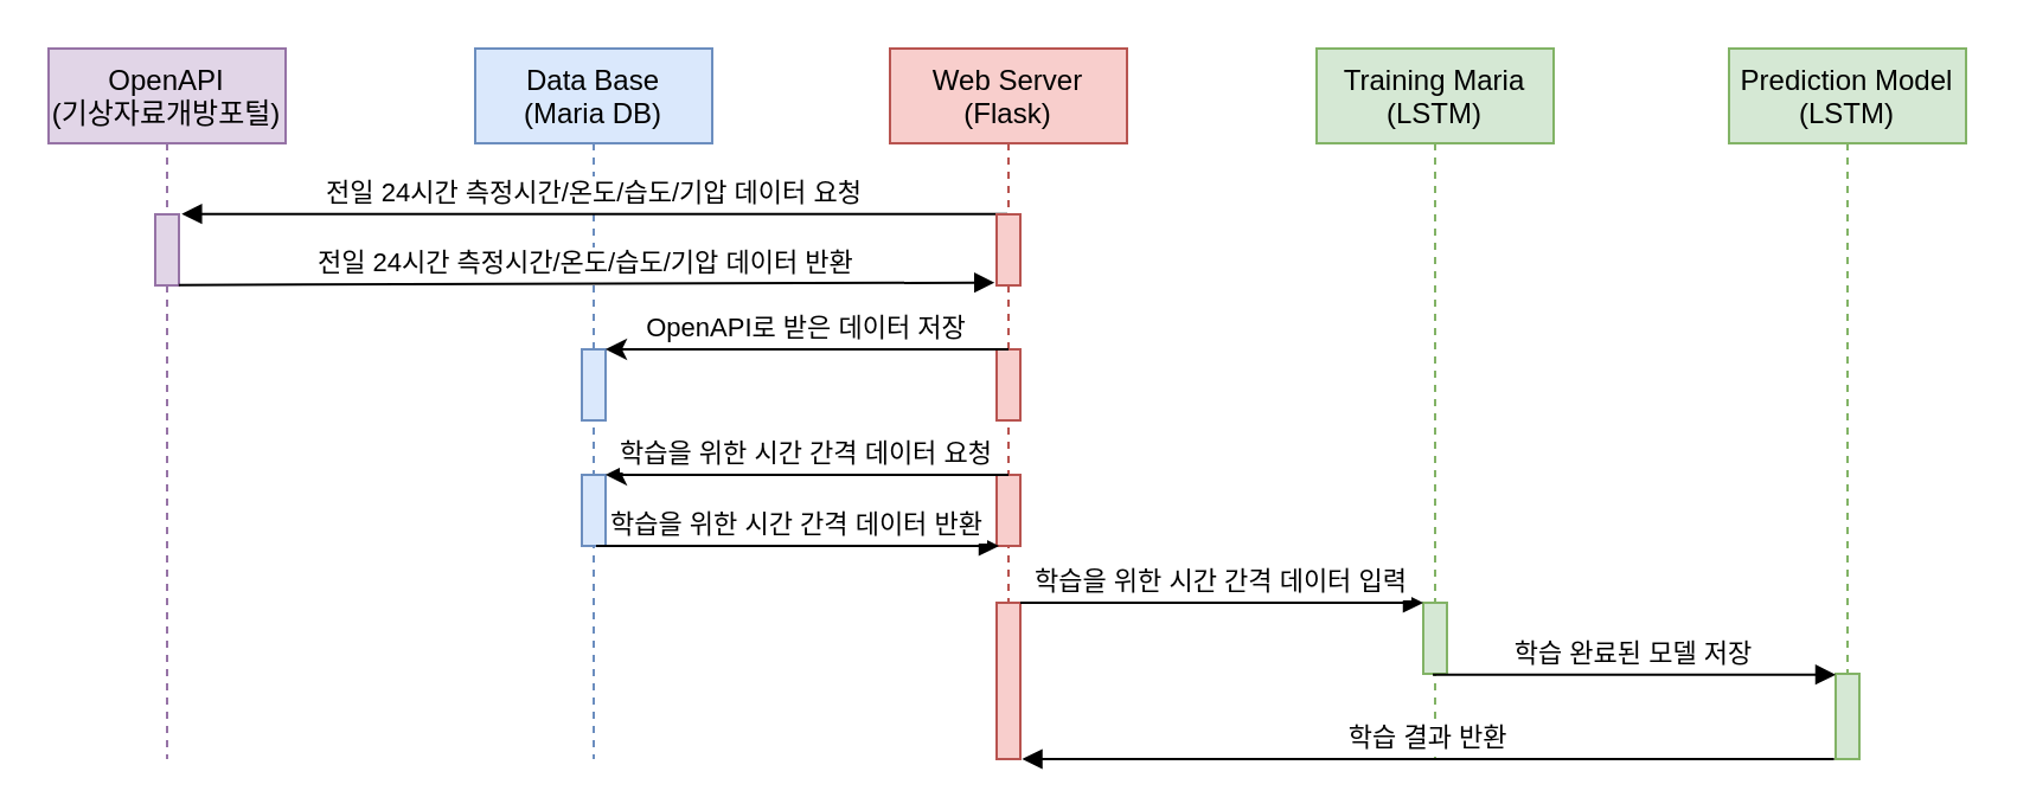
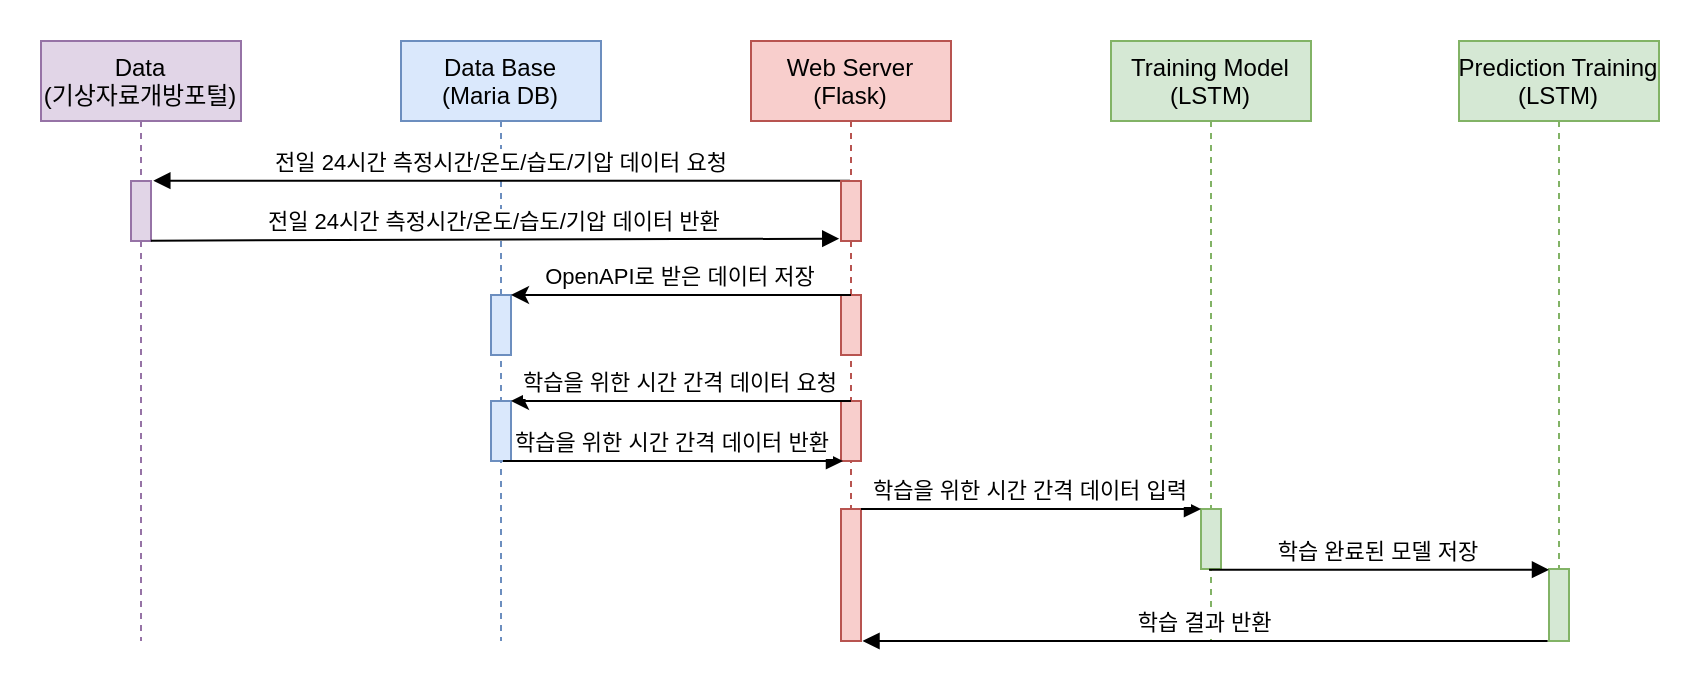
  <mxCell id="0" />
  <mxCell id="1" parent="0" />
- <mxCell id="2" value="OpenAPI&#10;(기상자료개방포털)" style="shape=umlLifeline;perimeter=lifelinePerimeter;container=1;collapsible=0;recursiveResize=0;rounded=0;shadow=0;strokeWidth=1;fillColor=#e1d5e7;strokeColor=#9673a6;" vertex="1" parent="1"><mxGeometry x="20" y="20" width="100" height="300" as="geometry" /></mxCell>
+ <mxCell id="2" value="Data&#10;(기상자료개방포털)" style="shape=umlLifeline;perimeter=lifelinePerimeter;container=1;collapsible=0;recursiveResize=0;rounded=0;shadow=0;strokeWidth=1;fillColor=#e1d5e7;strokeColor=#9673a6;" vertex="1" parent="1"><mxGeometry x="20" y="20" width="100" height="300" as="geometry" /></mxCell>
  <mxCell id="3" value="" style="points=[];perimeter=orthogonalPerimeter;rounded=0;shadow=0;strokeWidth=1;fillColor=#e1d5e7;strokeColor=#9673a6;" vertex="1" parent="2"><mxGeometry x="45" y="70" width="10" height="30" as="geometry" /></mxCell>
  <mxCell id="4" value="Data Base&#10;(Maria DB)" style="shape=umlLifeline;perimeter=lifelinePerimeter;container=1;collapsible=0;recursiveResize=0;rounded=0;shadow=0;strokeWidth=1;fillColor=#dae8fc;strokeColor=#6c8ebf;" vertex="1" parent="1"><mxGeometry x="200" y="20" width="100" height="300" as="geometry" /></mxCell>
  <mxCell id="5" value="" style="points=[];perimeter=orthogonalPerimeter;rounded=0;shadow=0;strokeWidth=1;fillColor=#dae8fc;strokeColor=#6c8ebf;" vertex="1" parent="4"><mxGeometry x="45" y="127" width="10" height="30" as="geometry" /></mxCell>
  <mxCell id="6" value="전일 24시간 측정시간/온도/습도/기압 데이터 반환" style="verticalAlign=bottom;endArrow=block;entryX=-0.087;entryY=0.961;shadow=0;strokeWidth=1;entryDx=0;entryDy=0;entryPerimeter=0;exitX=0.991;exitY=0.994;exitDx=0;exitDy=0;exitPerimeter=0;" edge="1" parent="1" source="3" target="9"><mxGeometry relative="1" as="geometry"><mxPoint x="175" y="100" as="sourcePoint" /></mxGeometry></mxCell>
  <mxCell id="7" value="전일 24시간 측정시간/온도/습도/기압 데이터 요청" style="verticalAlign=bottom;endArrow=block;entryX=1.116;entryY=-0.006;shadow=0;strokeWidth=1;entryDx=0;entryDy=0;entryPerimeter=0;" edge="1" parent="1" source="8" target="3"><mxGeometry relative="1" as="geometry"><mxPoint x="361" y="120" as="sourcePoint" /><mxPoint x="80" y="140" as="targetPoint" /></mxGeometry></mxCell>
  <mxCell id="8" value="Web Server&#10;(Flask)" style="shape=umlLifeline;perimeter=lifelinePerimeter;container=1;collapsible=0;recursiveResize=0;rounded=0;shadow=0;strokeWidth=1;fillColor=#f8cecc;strokeColor=#b85450;" vertex="1" parent="1"><mxGeometry x="375" y="20" width="100" height="300" as="geometry" /></mxCell>
  <mxCell id="9" value="" style="points=[];perimeter=orthogonalPerimeter;rounded=0;shadow=0;strokeWidth=1;fillColor=#f8cecc;strokeColor=#b85450;" vertex="1" parent="8"><mxGeometry x="45" y="70" width="10" height="30" as="geometry" /></mxCell>
  <mxCell id="10" value="" style="points=[];perimeter=orthogonalPerimeter;rounded=0;shadow=0;strokeWidth=1;fillColor=#f8cecc;strokeColor=#b85450;" vertex="1" parent="8"><mxGeometry x="45" y="127" width="10" height="30" as="geometry" /></mxCell>
  <mxCell id="11" value="" style="points=[];perimeter=orthogonalPerimeter;rounded=0;shadow=0;strokeWidth=1;fillColor=#dae8fc;strokeColor=#6c8ebf;" vertex="1" parent="8"><mxGeometry x="-130" y="180" width="10" height="30" as="geometry" /></mxCell>
  <mxCell id="12" value="" style="points=[];perimeter=orthogonalPerimeter;rounded=0;shadow=0;strokeWidth=1;fillColor=#f8cecc;strokeColor=#b85450;" vertex="1" parent="8"><mxGeometry x="45" y="180" width="10" height="30" as="geometry" /></mxCell>
  <mxCell id="13" value="OpenAPI로 받은 데이터 저장" style="verticalAlign=bottom;endArrow=none;entryX=0;entryY=0;shadow=0;strokeWidth=1;startArrow=classic;startFill=1;endFill=0;" edge="1" parent="8"><mxGeometry relative="1" as="geometry"><mxPoint x="-120" y="127.0" as="sourcePoint" /><mxPoint x="50" y="127.0" as="targetPoint" /></mxGeometry></mxCell>
  <mxCell id="14" value="" style="points=[];perimeter=orthogonalPerimeter;rounded=0;shadow=0;strokeWidth=1;fillColor=#f8cecc;strokeColor=#b85450;" vertex="1" parent="8"><mxGeometry x="45" y="234" width="10" height="66" as="geometry" /></mxCell>
- <mxCell id="15" value="Training Maria&#10;(LSTM)" style="shape=umlLifeline;perimeter=lifelinePerimeter;container=1;collapsible=0;recursiveResize=0;rounded=0;shadow=0;strokeWidth=1;fillColor=#d5e8d4;strokeColor=#82b366;" vertex="1" parent="1"><mxGeometry x="555" y="20" width="100" height="300" as="geometry" /></mxCell>
+ <mxCell id="15" value="Training Model&#10;(LSTM)" style="shape=umlLifeline;perimeter=lifelinePerimeter;container=1;collapsible=0;recursiveResize=0;rounded=0;shadow=0;strokeWidth=1;fillColor=#d5e8d4;strokeColor=#82b366;" vertex="1" parent="1"><mxGeometry x="555" y="20" width="100" height="300" as="geometry" /></mxCell>
  <mxCell id="16" value="" style="points=[];perimeter=orthogonalPerimeter;rounded=0;shadow=0;strokeWidth=1;fillColor=#d5e8d4;strokeColor=#82b366;" vertex="1" parent="15"><mxGeometry x="45" y="234" width="10" height="30" as="geometry" /></mxCell>
- <mxCell id="17" value="Prediction Model&#10;(LSTM)" style="shape=umlLifeline;perimeter=lifelinePerimeter;container=1;collapsible=0;recursiveResize=0;rounded=0;shadow=0;strokeWidth=1;fillColor=#d5e8d4;strokeColor=#82b366;" vertex="1" parent="1"><mxGeometry x="729" y="20" width="100" height="300" as="geometry" /></mxCell>
+ <mxCell id="17" value="Prediction Training&#10;(LSTM)" style="shape=umlLifeline;perimeter=lifelinePerimeter;container=1;collapsible=0;recursiveResize=0;rounded=0;shadow=0;strokeWidth=1;fillColor=#d5e8d4;strokeColor=#82b366;" vertex="1" parent="1"><mxGeometry x="729" y="20" width="100" height="300" as="geometry" /></mxCell>
  <mxCell id="18" value="" style="points=[];perimeter=orthogonalPerimeter;rounded=0;shadow=0;strokeWidth=1;fillColor=#d5e8d4;strokeColor=#82b366;" vertex="1" parent="17"><mxGeometry x="45" y="264" width="10" height="36" as="geometry" /></mxCell>
  <mxCell id="19" value="학습 완료된 모델 저장" style="verticalAlign=bottom;endArrow=block;entryX=0;entryY=0;shadow=0;strokeWidth=1;" edge="1" parent="17"><mxGeometry relative="1" as="geometry"><mxPoint x="-125" y="264.37" as="sourcePoint" /><mxPoint x="45" y="264.37" as="targetPoint" /></mxGeometry></mxCell>
  <mxCell id="20" value="학습을 위한 시간 간격 데이터 반환" style="verticalAlign=bottom;endArrow=block;entryX=0;entryY=0;shadow=0;strokeWidth=1;" edge="1" parent="1"><mxGeometry relative="1" as="geometry"><mxPoint x="251" y="230" as="sourcePoint" /><mxPoint x="421" y="230" as="targetPoint" /></mxGeometry></mxCell>
  <mxCell id="21" value="학습을 위한 시간 간격 데이터 요청" style="verticalAlign=bottom;endArrow=none;entryX=0;entryY=0;shadow=0;strokeWidth=1;startArrow=classic;startFill=1;endFill=0;" edge="1" parent="1"><mxGeometry relative="1" as="geometry"><mxPoint x="255" y="200" as="sourcePoint" /><mxPoint x="425" y="200" as="targetPoint" /></mxGeometry></mxCell>
  <mxCell id="22" value="학습을 위한 시간 간격 데이터 입력" style="verticalAlign=bottom;endArrow=block;entryX=0;entryY=0;shadow=0;strokeWidth=1;" edge="1" parent="1"><mxGeometry relative="1" as="geometry"><mxPoint x="430" y="254" as="sourcePoint" /><mxPoint x="600" y="254" as="targetPoint" /></mxGeometry></mxCell>
  <mxCell id="23" value="학습 결과 반환" style="verticalAlign=bottom;endArrow=block;shadow=0;strokeWidth=1;entryX=1.075;entryY=1;entryDx=0;entryDy=0;entryPerimeter=0;" edge="1" parent="1" target="14"><mxGeometry relative="1" as="geometry"><mxPoint x="773.34" y="320" as="sourcePoint" /><mxPoint x="431" y="320" as="targetPoint" /></mxGeometry></mxCell>
